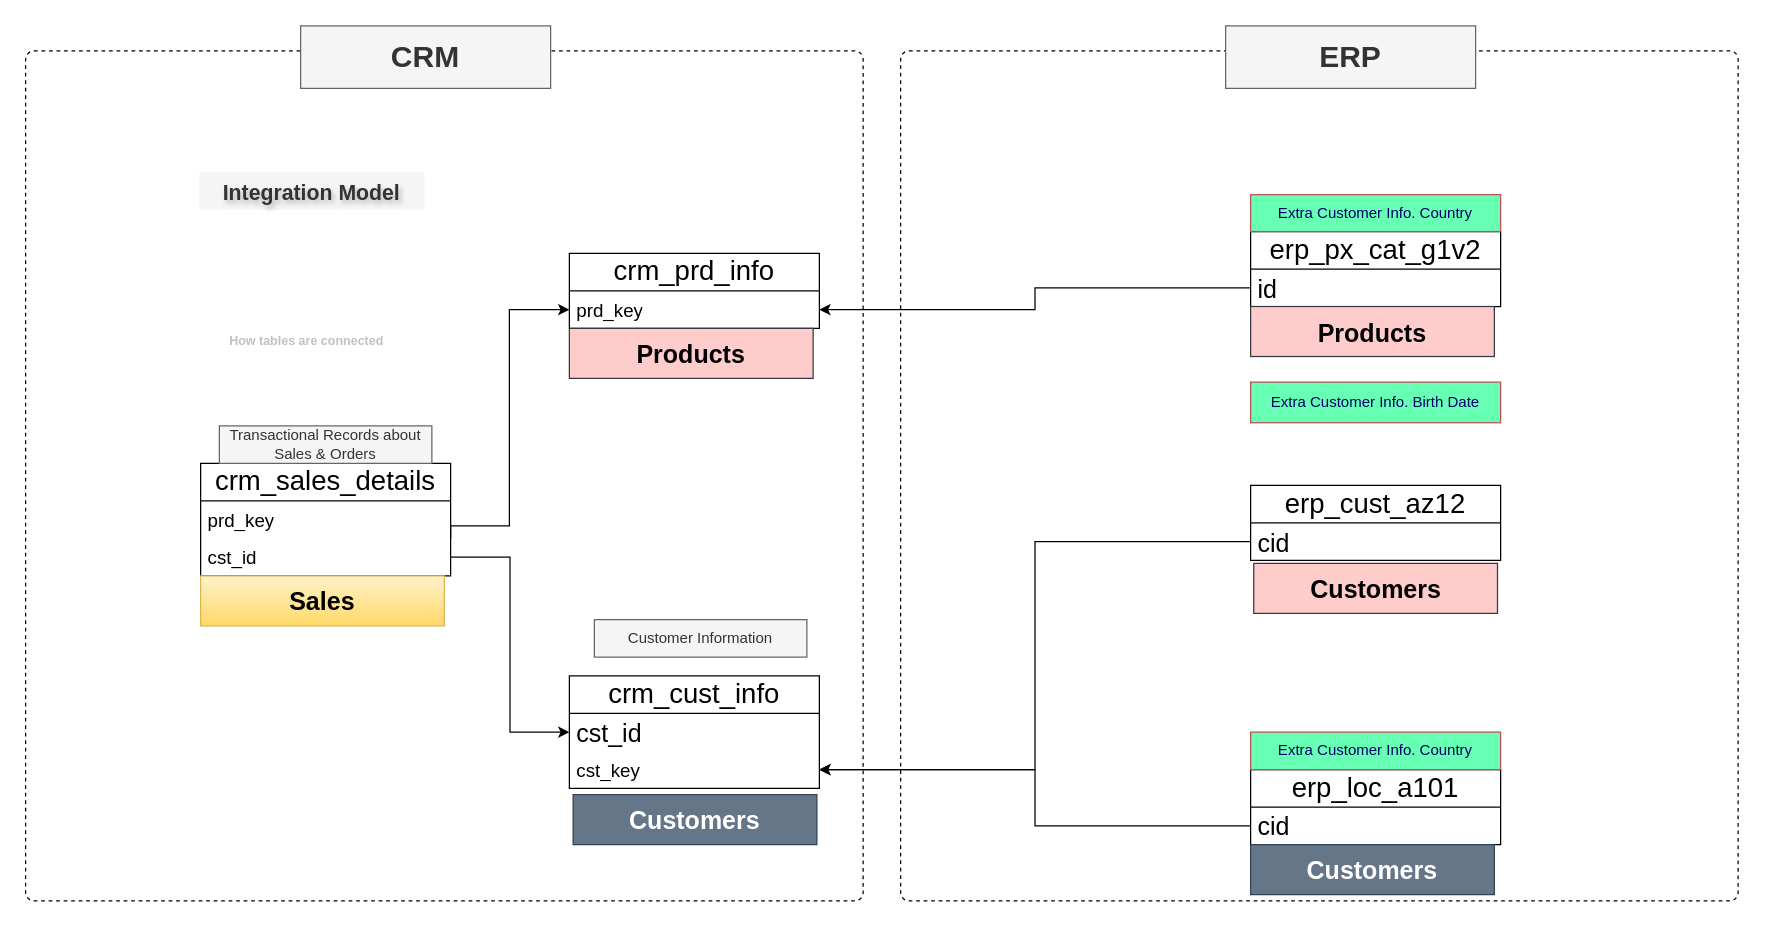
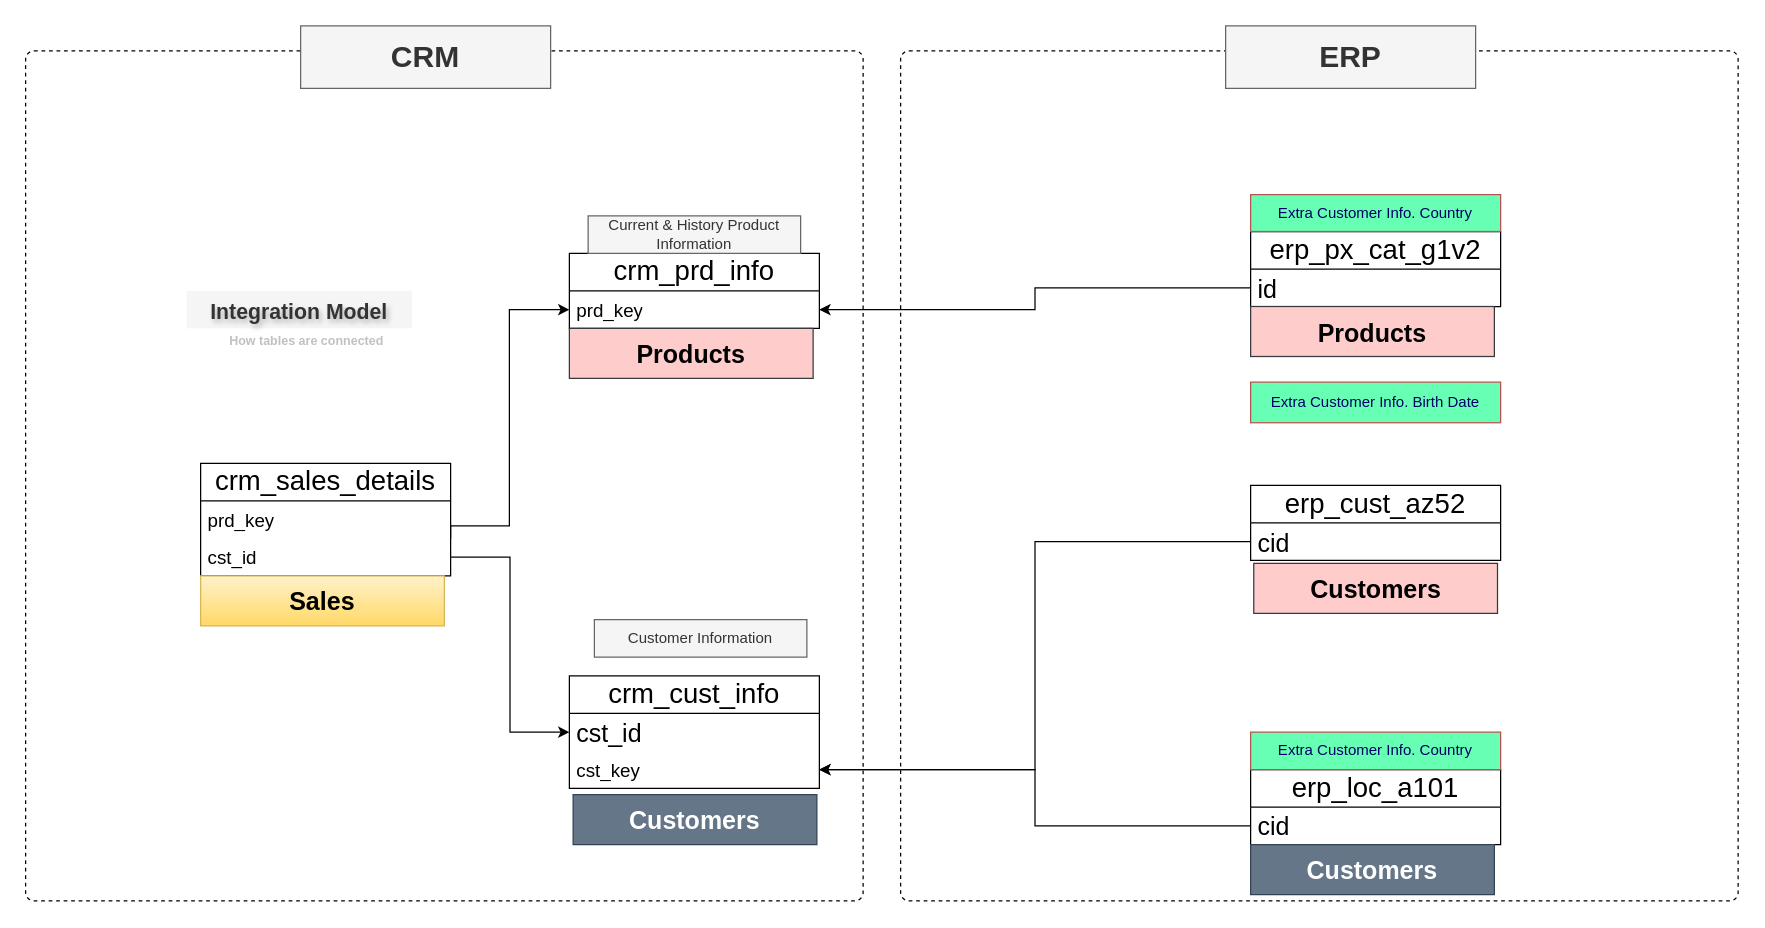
  <mxCell id="0" />
  <mxCell id="1" parent="0" />
  <mxCell id="2" value="" style="rounded=1;whiteSpace=wrap;html=1;fillColor=none;arcSize=1;dashed=1;fontSize=14;" parent="1" vertex="1"><mxGeometry x="20" y="40" width="670" height="680" as="geometry" /></mxCell>
  <mxCell id="3" value="" style="rounded=1;whiteSpace=wrap;html=1;fillColor=none;arcSize=1;dashed=1;fontSize=15;movable=0;resizable=0;rotatable=0;deletable=0;editable=0;locked=1;connectable=0;" parent="1" vertex="1"><mxGeometry x="720" y="40" width="670" height="680" as="geometry" /></mxCell>
- <mxCell id="4" value="Integration Model" style="text;align=center;verticalAlign=bottom;rounded=0;fillColor=#f5f5f5;strokeColor=none;fontColor=#333333;fontSize=17;fontStyle=1;labelBackgroundColor=none;textShadow=1;whiteSpace=wrap;html=1;" parent="1" vertex="1"><mxGeometry x="159" y="137" width="180" height="30" as="geometry" /></mxCell>
+ <mxCell id="4" value="Integration Model" style="text;align=center;verticalAlign=bottom;rounded=0;fillColor=#f5f5f5;strokeColor=none;fontColor=#333333;fontSize=17;fontStyle=1;labelBackgroundColor=none;textShadow=1;whiteSpace=wrap;html=1;" parent="1" vertex="1"><mxGeometry x="149" y="232" width="180" height="30" as="geometry" /></mxCell>
  <mxCell id="5" value="&lt;span style=&quot;color: rgb(193, 193, 193); font-size: 10px; font-weight: 700;&quot;&gt;How tables are connected&lt;/span&gt;" style="text;html=1;align=center;verticalAlign=middle;whiteSpace=wrap;rounded=0;" parent="1" vertex="1"><mxGeometry x="170" y="262" width="150" height="20" as="geometry" /></mxCell>
  <mxCell id="6" value="&lt;span style=&quot;background-color: light-dark(#ffffff, var(--ge-dark-color, #121212));&quot;&gt;&lt;font style=&quot;font-size: 22px;&quot;&gt;crm_cust_info&lt;/font&gt;&lt;/span&gt;" style="swimlane;fontStyle=0;childLayout=stackLayout;horizontal=1;startSize=30;horizontalStack=0;resizeParent=1;resizeParentMax=0;resizeLast=0;collapsible=1;marginBottom=0;whiteSpace=wrap;html=1;" parent="1" vertex="1"><mxGeometry x="455" y="540" width="200" height="90" as="geometry"><mxRectangle x="320" y="110" width="120" height="30" as="alternateBounds" /></mxGeometry></mxCell>
  <mxCell id="7" value="&lt;font style=&quot;font-size: 20px;&quot;&gt;cst_id&lt;/font&gt;" style="text;strokeColor=none;fillColor=none;align=left;verticalAlign=middle;spacingLeft=4;spacingRight=4;overflow=hidden;points=[[0,0.5],[1,0.5]];portConstraint=eastwest;rotatable=0;whiteSpace=wrap;html=1;" parent="6" vertex="1"><mxGeometry y="30" width="200" height="30" as="geometry" /></mxCell>
  <mxCell id="8" value="&lt;font style=&quot;font-size: 15px;&quot;&gt;cst_key&lt;/font&gt;" style="text;strokeColor=none;fillColor=none;align=left;verticalAlign=middle;spacingLeft=4;spacingRight=4;overflow=hidden;points=[[0,0.5],[1,0.5]];portConstraint=eastwest;rotatable=0;whiteSpace=wrap;html=1;" parent="6" vertex="1"><mxGeometry y="60" width="200" height="30" as="geometry" /></mxCell>
  <mxCell id="9" value="Customer Information" style="text;html=1;align=center;verticalAlign=middle;whiteSpace=wrap;rounded=0;fillColor=#f5f5f5;strokeColor=#666666;fontColor=#333333;" parent="1" vertex="1"><mxGeometry x="475" y="495" width="170" height="30" as="geometry" /></mxCell>
  <mxCell id="10" value="&lt;span style=&quot;background-color: light-dark(#ffffff, var(--ge-dark-color, #121212));&quot;&gt;&lt;font style=&quot;font-size: 22px;&quot;&gt;crm_prd_info&lt;/font&gt;&lt;/span&gt;" style="swimlane;fontStyle=0;childLayout=stackLayout;horizontal=1;startSize=30;horizontalStack=0;resizeParent=1;resizeParentMax=0;resizeLast=0;collapsible=1;marginBottom=0;whiteSpace=wrap;html=1;" parent="1" vertex="1"><mxGeometry x="455" y="202" width="200" height="60" as="geometry"><mxRectangle x="320" y="110" width="120" height="30" as="alternateBounds" /></mxGeometry></mxCell>
  <mxCell id="11" value="&lt;font style=&quot;font-size: 15px;&quot;&gt;prd_key&lt;/font&gt;" style="text;strokeColor=none;fillColor=none;align=left;verticalAlign=middle;spacingLeft=4;spacingRight=4;overflow=hidden;points=[[0,0.5],[1,0.5]];portConstraint=eastwest;rotatable=0;whiteSpace=wrap;html=1;" parent="10" vertex="1"><mxGeometry y="30" width="200" height="30" as="geometry" /></mxCell>
+ <mxCell id="12" value="Current &amp;amp; History Product Information" style="text;html=1;align=center;verticalAlign=middle;whiteSpace=wrap;rounded=0;fillColor=#f5f5f5;strokeColor=#666666;fontColor=#333333;" parent="1" vertex="1"><mxGeometry x="470" y="172" width="170" height="30" as="geometry" /></mxCell>
  <mxCell id="13" value="&lt;span style=&quot;background-color: light-dark(#ffffff, var(--ge-dark-color, #121212));&quot;&gt;&lt;font style=&quot;font-size: 22px;&quot;&gt;crm_sales_details&lt;/font&gt;&lt;/span&gt;" style="swimlane;fontStyle=0;childLayout=stackLayout;horizontal=1;startSize=30;horizontalStack=0;resizeParent=1;resizeParentMax=0;resizeLast=0;collapsible=1;marginBottom=0;whiteSpace=wrap;html=1;" parent="1" vertex="1"><mxGeometry x="160" y="370" width="200" height="90" as="geometry"><mxRectangle x="320" y="110" width="120" height="30" as="alternateBounds" /></mxGeometry></mxCell>
  <mxCell id="14" value="&lt;font style=&quot;font-size: 15px;&quot;&gt;prd_key&lt;/font&gt;" style="text;strokeColor=none;fillColor=none;align=left;verticalAlign=middle;spacingLeft=4;spacingRight=4;overflow=hidden;points=[[0,0.5],[1,0.5]];portConstraint=eastwest;rotatable=0;whiteSpace=wrap;html=1;" parent="13" vertex="1"><mxGeometry y="30" width="200" height="30" as="geometry" /></mxCell>
  <mxCell id="15" value="&lt;font style=&quot;font-size: 15px;&quot;&gt;cst_id&lt;/font&gt;" style="text;strokeColor=none;fillColor=none;align=left;verticalAlign=middle;spacingLeft=4;spacingRight=4;overflow=hidden;points=[[0,0.5],[1,0.5]];portConstraint=eastwest;rotatable=0;whiteSpace=wrap;html=1;" parent="13" vertex="1"><mxGeometry y="60" width="200" height="30" as="geometry" /></mxCell>
- <mxCell id="16" value="Transactional Records about Sales &amp;amp; Orders" style="text;html=1;align=center;verticalAlign=middle;whiteSpace=wrap;rounded=0;fillColor=#f5f5f5;strokeColor=#666666;fontColor=#333333;" parent="1" vertex="1"><mxGeometry x="175" y="340" width="170" height="30" as="geometry" /></mxCell>
  <mxCell id="17" style="edgeStyle=orthogonalEdgeStyle;rounded=0;orthogonalLoop=1;jettySize=auto;html=1;entryX=0;entryY=0.5;entryDx=0;entryDy=0;" parent="1" source="15" target="11" edge="1"><mxGeometry relative="1" as="geometry"><Array as="points"><mxPoint x="360" y="420" /><mxPoint x="407" y="420" /><mxPoint x="407" y="247" /></Array></mxGeometry></mxCell>
  <mxCell id="18" style="edgeStyle=orthogonalEdgeStyle;rounded=0;orthogonalLoop=1;jettySize=auto;html=1;entryX=0;entryY=0.5;entryDx=0;entryDy=0;exitX=1;exitY=0.5;exitDx=0;exitDy=0;" parent="1" source="15" target="7" edge="1"><mxGeometry relative="1" as="geometry"><mxPoint x="345" y="429.881" as="sourcePoint" /><mxPoint x="455" y="599.94" as="targetPoint" /></mxGeometry></mxCell>
- <mxCell id="19" value="&lt;font style=&quot;font-size: 22px;&quot;&gt;erp_cust_az12&lt;/font&gt;" style="swimlane;fontStyle=0;childLayout=stackLayout;horizontal=1;startSize=30;horizontalStack=0;resizeParent=1;resizeParentMax=0;resizeLast=0;collapsible=1;marginBottom=0;whiteSpace=wrap;html=1;align=center;" parent="1" vertex="1"><mxGeometry x="1000" y="387.5" width="200" height="60" as="geometry"><mxRectangle x="320" y="110" width="120" height="30" as="alternateBounds" /></mxGeometry></mxCell>
+ <mxCell id="19" value="&lt;font style=&quot;font-size: 22px;&quot;&gt;erp_cust_az52&lt;/font&gt;" style="swimlane;fontStyle=0;childLayout=stackLayout;horizontal=1;startSize=30;horizontalStack=0;resizeParent=1;resizeParentMax=0;resizeLast=0;collapsible=1;marginBottom=0;whiteSpace=wrap;html=1;align=center;" parent="1" vertex="1"><mxGeometry x="1000" y="387.5" width="200" height="60" as="geometry"><mxRectangle x="320" y="110" width="120" height="30" as="alternateBounds" /></mxGeometry></mxCell>
  <mxCell id="20" value="&lt;font&gt;cid&lt;/font&gt;" style="text;strokeColor=none;fillColor=none;align=left;verticalAlign=middle;spacingLeft=4;spacingRight=4;overflow=hidden;points=[[0,0.5],[1,0.5]];portConstraint=eastwest;rotatable=0;whiteSpace=wrap;html=1;fontSize=20;" parent="19" vertex="1"><mxGeometry y="30" width="200" height="30" as="geometry" /></mxCell>
  <mxCell id="21" value="Extra Customer Info. Birth Date" style="text;html=1;align=center;verticalAlign=middle;whiteSpace=wrap;rounded=0;fillColor=#66FFB3;strokeColor=#b85450;fontColor=#000066;" parent="1" vertex="1"><mxGeometry x="1000" y="305" width="200" height="32.5" as="geometry" /></mxCell>
  <mxCell id="22" style="edgeStyle=orthogonalEdgeStyle;rounded=0;orthogonalLoop=1;jettySize=auto;html=1;entryX=1;entryY=0.5;entryDx=0;entryDy=0;" parent="1" source="20" target="8" edge="1"><mxGeometry relative="1" as="geometry"><mxPoint x="680" y="615" as="targetPoint" /></mxGeometry></mxCell>
  <mxCell id="23" value="&lt;font style=&quot;font-size: 22px;&quot;&gt;erp_loc_a101&lt;/font&gt;" style="swimlane;fontStyle=0;childLayout=stackLayout;horizontal=1;startSize=30;horizontalStack=0;resizeParent=1;resizeParentMax=0;resizeLast=0;collapsible=1;marginBottom=0;whiteSpace=wrap;html=1;align=center;" parent="1" vertex="1"><mxGeometry x="1000" y="615" width="200" height="60" as="geometry"><mxRectangle x="320" y="110" width="120" height="30" as="alternateBounds" /></mxGeometry></mxCell>
  <mxCell id="24" value="&lt;font&gt;cid&lt;/font&gt;" style="text;strokeColor=none;fillColor=none;align=left;verticalAlign=middle;spacingLeft=4;spacingRight=4;overflow=hidden;points=[[0,0.5],[1,0.5]];portConstraint=eastwest;rotatable=0;whiteSpace=wrap;html=1;fontSize=20;" parent="23" vertex="1"><mxGeometry y="30" width="200" height="30" as="geometry" /></mxCell>
  <mxCell id="25" value="Extra Customer Info. Country" style="text;html=1;align=center;verticalAlign=middle;whiteSpace=wrap;rounded=0;fillColor=#66FFB3;strokeColor=#b85450;fontColor=#000066;" parent="1" vertex="1"><mxGeometry x="1000" y="585" width="200" height="30" as="geometry" /></mxCell>
  <mxCell id="26" style="edgeStyle=orthogonalEdgeStyle;rounded=0;orthogonalLoop=1;jettySize=auto;html=1;entryX=1;entryY=0.5;entryDx=0;entryDy=0;" parent="1" source="24" target="8" edge="1"><mxGeometry relative="1" as="geometry" /></mxCell>
  <mxCell id="27" value="&lt;font style=&quot;font-size: 22px;&quot;&gt;erp_px_cat_g1v2&lt;/font&gt;" style="swimlane;fontStyle=0;childLayout=stackLayout;horizontal=1;startSize=30;horizontalStack=0;resizeParent=1;resizeParentMax=0;resizeLast=0;collapsible=1;marginBottom=0;whiteSpace=wrap;html=1;align=center;" parent="1" vertex="1"><mxGeometry x="1000" y="184.5" width="200" height="60" as="geometry"><mxRectangle x="320" y="110" width="120" height="30" as="alternateBounds" /></mxGeometry></mxCell>
  <mxCell id="28" value="&lt;font&gt;id&lt;/font&gt;" style="text;strokeColor=none;fillColor=none;align=left;verticalAlign=middle;spacingLeft=4;spacingRight=4;overflow=hidden;points=[[0,0.5],[1,0.5]];portConstraint=eastwest;rotatable=0;whiteSpace=wrap;html=1;fontSize=20;" parent="27" vertex="1"><mxGeometry y="30" width="200" height="30" as="geometry" /></mxCell>
  <mxCell id="29" value="Extra Customer Info. Country" style="text;html=1;align=center;verticalAlign=middle;whiteSpace=wrap;rounded=0;fillColor=#66FFB3;strokeColor=#b85450;fontColor=#000066;" parent="1" vertex="1"><mxGeometry x="1000" y="155" width="200" height="29.5" as="geometry" /></mxCell>
  <mxCell id="30" style="edgeStyle=orthogonalEdgeStyle;rounded=0;orthogonalLoop=1;jettySize=auto;html=1;" parent="1" source="28" target="11" edge="1"><mxGeometry relative="1" as="geometry" /></mxCell>
  <mxCell id="31" value="&lt;font style=&quot;font-size: 24px;&quot;&gt;CRM&lt;/font&gt;" style="text;html=1;align=center;verticalAlign=middle;whiteSpace=wrap;rounded=0;fillColor=#f5f5f5;fillStyle=auto;fontColor=#333333;strokeColor=#666666;fontStyle=1" parent="1" vertex="1"><mxGeometry x="240" y="20" width="200" height="50" as="geometry" /></mxCell>
  <mxCell id="32" value="&lt;font style=&quot;font-size: 24px;&quot;&gt;ERP&lt;/font&gt;" style="text;html=1;align=center;verticalAlign=middle;whiteSpace=wrap;rounded=0;fillColor=#f5f5f5;fillStyle=auto;fontColor=#333333;strokeColor=#666666;fontStyle=1" parent="1" vertex="1"><mxGeometry x="980" y="20" width="200" height="50" as="geometry" /></mxCell>
  <mxCell id="33" value="Products" style="text;html=1;strokeColor=#36393d;fillColor=#ffcccc;align=center;verticalAlign=middle;whiteSpace=wrap;overflow=hidden;fontSize=20;fontStyle=1;fontColor=light-dark(#000000,#020202);" vertex="1" parent="1"><mxGeometry x="455" y="262" width="195" height="40" as="geometry" /></mxCell>
  <mxCell id="34" value="Products" style="text;html=1;strokeColor=#36393d;fillColor=#ffcccc;align=center;verticalAlign=middle;whiteSpace=wrap;overflow=hidden;fontSize=20;fontStyle=1;fontColor=light-dark(#000000,#020202);" vertex="1" parent="1"><mxGeometry x="1000" y="244.5" width="195" height="40" as="geometry" /></mxCell>
  <mxCell id="35" value="Customers" style="text;html=1;strokeColor=#36393d;fillColor=#ffcccc;align=center;verticalAlign=middle;whiteSpace=wrap;overflow=hidden;fontSize=20;fontStyle=1;fontColor=light-dark(#000000,#020202);" vertex="1" parent="1"><mxGeometry x="1002.5" y="450" width="195" height="40" as="geometry" /></mxCell>
  <mxCell id="36" value="Customers" style="text;html=1;strokeColor=#314354;fillColor=#647687;align=center;verticalAlign=middle;whiteSpace=wrap;overflow=hidden;fontSize=20;fontStyle=1;fontColor=#ffffff;" vertex="1" parent="1"><mxGeometry x="458" y="635" width="195" height="40" as="geometry" /></mxCell>
  <mxCell id="37" value="Customers" style="text;html=1;strokeColor=#314354;fillColor=#647687;align=center;verticalAlign=middle;whiteSpace=wrap;overflow=hidden;fontSize=20;fontStyle=1;fontColor=#ffffff;" vertex="1" parent="1"><mxGeometry x="1000" y="675" width="195" height="40" as="geometry" /></mxCell>
  <mxCell id="38" value="Sales" style="text;html=1;fillColor=#fff2cc;align=center;verticalAlign=middle;whiteSpace=wrap;overflow=hidden;fontSize=20;fontStyle=1;strokeColor=#d6b656;gradientColor=#ffd966;fontColor=#000000;" vertex="1" parent="1"><mxGeometry x="160" y="460" width="195" height="40" as="geometry" /></mxCell>
